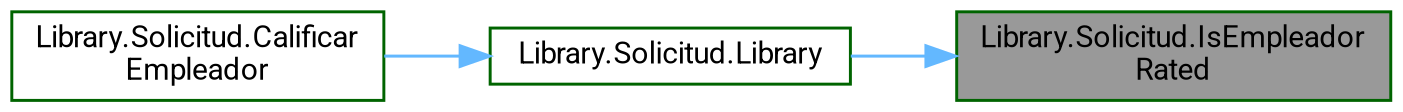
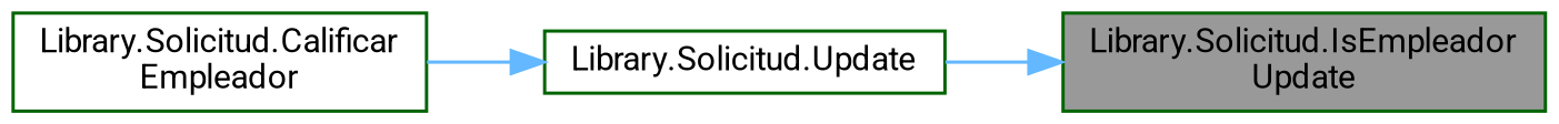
  digraph {
    fontname=Roboto
    rankdir=RL
    node [color=darkgreen fillcolor=white fontname=Roboto fontsize=10 shape=box style=filled]
    edge [color=steelblue1 dir=back fontname=Roboto fontsize=10 labelfontname=Helvetica labelfontsize=10 style=solid]
-   n1 [fillcolor=grey60 fontcolor=black height=0.2 label="Library.Solicitud.IsEmpleador\lRated" width=0.4]
-   n2 [height=0.2 label="Library.Solicitud.Library" width=0.4]
+   n1 [fillcolor=grey60 fontcolor=black height=0.2 label="Library.Solicitud.IsEmpleador\lUpdate" width=0.4]
+   n2 [height=0.2 label="Library.Solicitud.Update" width=0.4]
    n3 [height=0.2 label="Library.Solicitud.Calificar\lEmpleador" width=0.4]
    n1 -> n2
    n2 -> n3
  }
